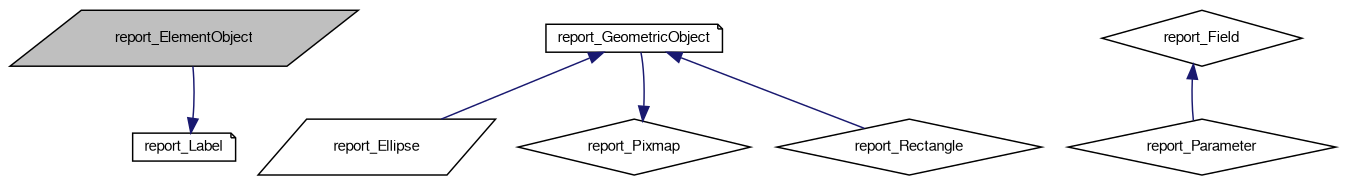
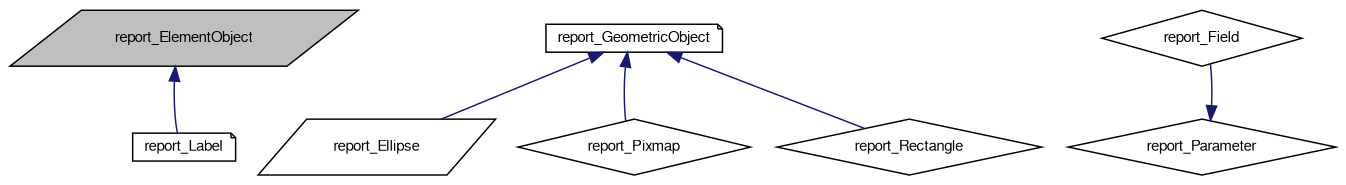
  digraph {
    node [color=black fillcolor=white fontname=FreeSans fontsize=10 shape=diamond style=filled]
    edge [color=midnightblue dir=back fontname=FreeSans fontsize=10 labelfontname=FreeSans labelfontsize=10 style=solid]
    n1 [fillcolor=grey75 fontcolor=black height=0.2 label=report_ElementObject shape=parallelogram width=0.4]
    n2 [height=0.2 label=report_Label shape=note width=0.4]
    n3 [height=0.2 label=report_GeometricObject shape=note width=0.4]
    n4 [height=0.2 label=report_Ellipse shape=parallelogram width=0.4]
    n5 [height=0.2 label=report_Pixmap width=0.4]
    n6 [height=0.2 label=report_Rectangle width=0.4]
    n7 [height=0.2 label=report_Field width=0.4]
    n8 [height=0.2 label=report_Parameter width=0.4]
-   n2 -> n1
+   n1 -> n2
    n3 -> n4
-   n5 -> n3
+   n3 -> n5
    n3 -> n6
-   n7 -> n8
+   n8 -> n7
  }
